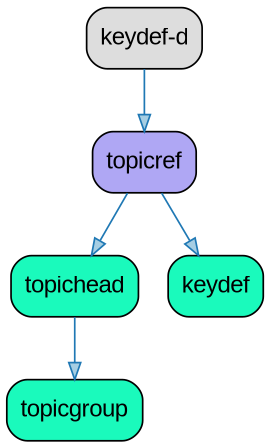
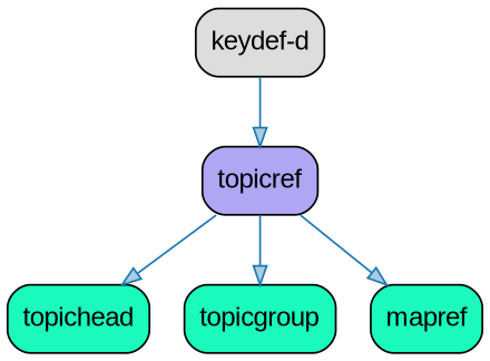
  strict digraph {
    node [fillcolor="#1AFABC" fontname=Arial shape=Mrecord style=filled]
    edge [color="#1f78b4" fillcolor="#a6cee3"]
    n1 [fillcolor="#DDDDDD" label="keydef-d"]
    n2 [fillcolor="#AFA7F4" label=topicref]
    n3 [label=topichead]
    n4 [label=topicgroup]
-   n5 [label=keydef]
+   n5 [label=mapref]
    n1 -> n2
    n2 -> n3
-   n3 -> n4
+   n2 -> n4
    n2 -> n5
  }
